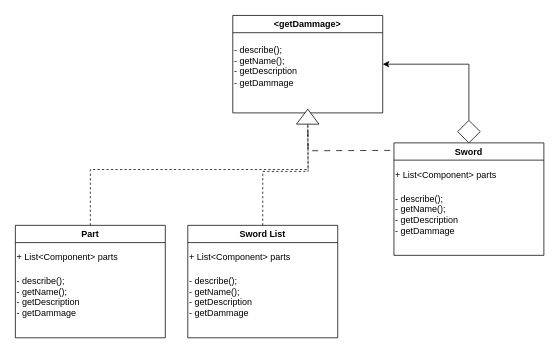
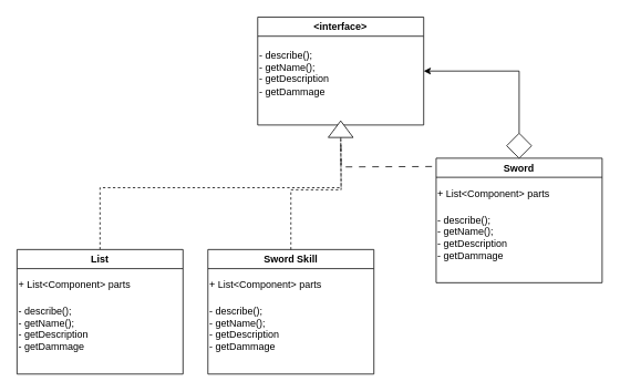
  <mxCell id="0" />
  <mxCell id="1" parent="0" />
- <mxCell id="2" value="&lt;div&gt;&amp;lt;getDammage&amp;gt;&lt;/div&gt;" style="swimlane;whiteSpace=wrap;html=1;" vertex="1" parent="1"><mxGeometry x="310" y="20" width="200" height="130" as="geometry" /></mxCell>
+ <mxCell id="2" value="&lt;div&gt;&amp;lt;interface&amp;gt;&lt;/div&gt;" style="swimlane;whiteSpace=wrap;html=1;" vertex="1" parent="1"><mxGeometry x="310" y="20" width="200" height="130" as="geometry" /></mxCell>
  <mxCell id="3" value="&lt;div align=&quot;left&quot;&gt;- describe();&lt;br&gt;-  getName();&lt;br&gt;- getDescription&lt;br&gt;-  getDammage&lt;br&gt;&lt;br&gt;&lt;/div&gt;" style="text;html=1;align=left;verticalAlign=middle;resizable=0;points=[];autosize=1;strokeColor=none;fillColor=none;" vertex="1" parent="2"><mxGeometry y="30" width="110" height="90" as="geometry" /></mxCell>
  <mxCell id="4" style="edgeStyle=orthogonalEdgeStyle;rounded=0;orthogonalLoop=1;jettySize=auto;html=1;dashed=1;dashPattern=8 8;" edge="1" parent="1"><mxGeometry relative="1" as="geometry"><mxPoint x="410" y="150" as="targetPoint" /><mxPoint x="520" y="200" as="sourcePoint" /></mxGeometry></mxCell>
  <mxCell id="5" value="Sword" style="swimlane;whiteSpace=wrap;html=1;" vertex="1" parent="1"><mxGeometry x="525" y="190" width="200" height="150" as="geometry" /></mxCell>
  <mxCell id="6" value="&lt;div align=&quot;left&quot;&gt;+ List&amp;lt;Component&amp;gt; parts&lt;/div&gt;" style="text;html=1;align=left;verticalAlign=middle;resizable=0;points=[];autosize=1;strokeColor=none;fillColor=none;" vertex="1" parent="5"><mxGeometry y="28" width="160" height="30" as="geometry" /></mxCell>
  <mxCell id="7" value="&lt;div align=&quot;left&quot;&gt;- describe();&lt;br&gt;-  getName();&lt;br&gt;- getDescription&lt;br&gt;-  getDammage&lt;br&gt;&lt;br&gt;&lt;/div&gt;" style="text;html=1;align=left;verticalAlign=middle;resizable=0;points=[];autosize=1;strokeColor=none;fillColor=none;" vertex="1" parent="5"><mxGeometry y="58" width="110" height="90" as="geometry" /></mxCell>
  <mxCell id="8" style="edgeStyle=orthogonalEdgeStyle;rounded=0;orthogonalLoop=1;jettySize=auto;html=1;entryX=1;entryY=0.5;entryDx=0;entryDy=0;exitX=0.5;exitY=0;exitDx=0;exitDy=0;" edge="1" parent="1" source="9" target="2"><mxGeometry relative="1" as="geometry" /></mxCell>
  <mxCell id="9" value="" style="rhombus;whiteSpace=wrap;html=1;" vertex="1" parent="1"><mxGeometry x="610" y="160" width="30" height="30" as="geometry" /></mxCell>
  <mxCell id="10" style="edgeStyle=orthogonalEdgeStyle;rounded=0;orthogonalLoop=1;jettySize=auto;html=1;exitX=0.5;exitY=0;exitDx=0;exitDy=0;dashed=1;" edge="1" parent="1" source="11"><mxGeometry relative="1" as="geometry"><mxPoint x="410" y="150" as="targetPoint" /></mxGeometry></mxCell>
- <mxCell id="11" value="Part" style="swimlane;whiteSpace=wrap;html=1;" vertex="1" parent="1"><mxGeometry x="20" y="300" width="200" height="150" as="geometry" /></mxCell>
+ <mxCell id="11" value="List" style="swimlane;whiteSpace=wrap;html=1;" vertex="1" parent="1"><mxGeometry x="20" y="300" width="200" height="150" as="geometry" /></mxCell>
  <mxCell id="12" value="&lt;div align=&quot;left&quot;&gt;+ List&amp;lt;Component&amp;gt; parts&lt;/div&gt;" style="text;html=1;align=left;verticalAlign=middle;resizable=0;points=[];autosize=1;strokeColor=none;fillColor=none;" vertex="1" parent="11"><mxGeometry y="28" width="160" height="30" as="geometry" /></mxCell>
  <mxCell id="13" value="&lt;div align=&quot;left&quot;&gt;- describe();&lt;br&gt;-  getName();&lt;br&gt;- getDescription&lt;br&gt;-  getDammage&lt;br&gt;&lt;br&gt;&lt;/div&gt;" style="text;html=1;align=left;verticalAlign=middle;resizable=0;points=[];autosize=1;strokeColor=none;fillColor=none;" vertex="1" parent="11"><mxGeometry y="58" width="110" height="90" as="geometry" /></mxCell>
- <mxCell id="14" value="Sword List" style="swimlane;whiteSpace=wrap;html=1;" vertex="1" parent="1"><mxGeometry x="250" y="300" width="200" height="150" as="geometry" /></mxCell>
+ <mxCell id="14" value="Sword Skill" style="swimlane;whiteSpace=wrap;html=1;" vertex="1" parent="1"><mxGeometry x="250" y="300" width="200" height="150" as="geometry" /></mxCell>
  <mxCell id="15" value="&lt;div align=&quot;left&quot;&gt;+ List&amp;lt;Component&amp;gt; parts&lt;/div&gt;" style="text;html=1;align=left;verticalAlign=middle;resizable=0;points=[];autosize=1;strokeColor=none;fillColor=none;" vertex="1" parent="14"><mxGeometry y="28" width="160" height="30" as="geometry" /></mxCell>
  <mxCell id="16" value="&lt;div align=&quot;left&quot;&gt;- describe();&lt;br&gt;-  getName();&lt;br&gt;- getDescription&lt;br&gt;-  getDammage&lt;br&gt;&lt;br&gt;&lt;/div&gt;" style="text;html=1;align=left;verticalAlign=middle;resizable=0;points=[];autosize=1;strokeColor=none;fillColor=none;" vertex="1" parent="14"><mxGeometry y="58" width="110" height="90" as="geometry" /></mxCell>
  <mxCell id="17" value="" style="edgeStyle=orthogonalEdgeStyle;rounded=0;orthogonalLoop=1;jettySize=auto;html=1;dashed=1;" edge="1" parent="1" source="14"><mxGeometry relative="1" as="geometry"><mxPoint x="410" y="155" as="targetPoint" /><mxPoint x="350" y="300" as="sourcePoint" /></mxGeometry></mxCell>
  <mxCell id="18" value="" style="triangle;whiteSpace=wrap;html=1;rotation=-90;" vertex="1" parent="1"><mxGeometry x="400" y="140" width="20" height="30" as="geometry" /></mxCell>
